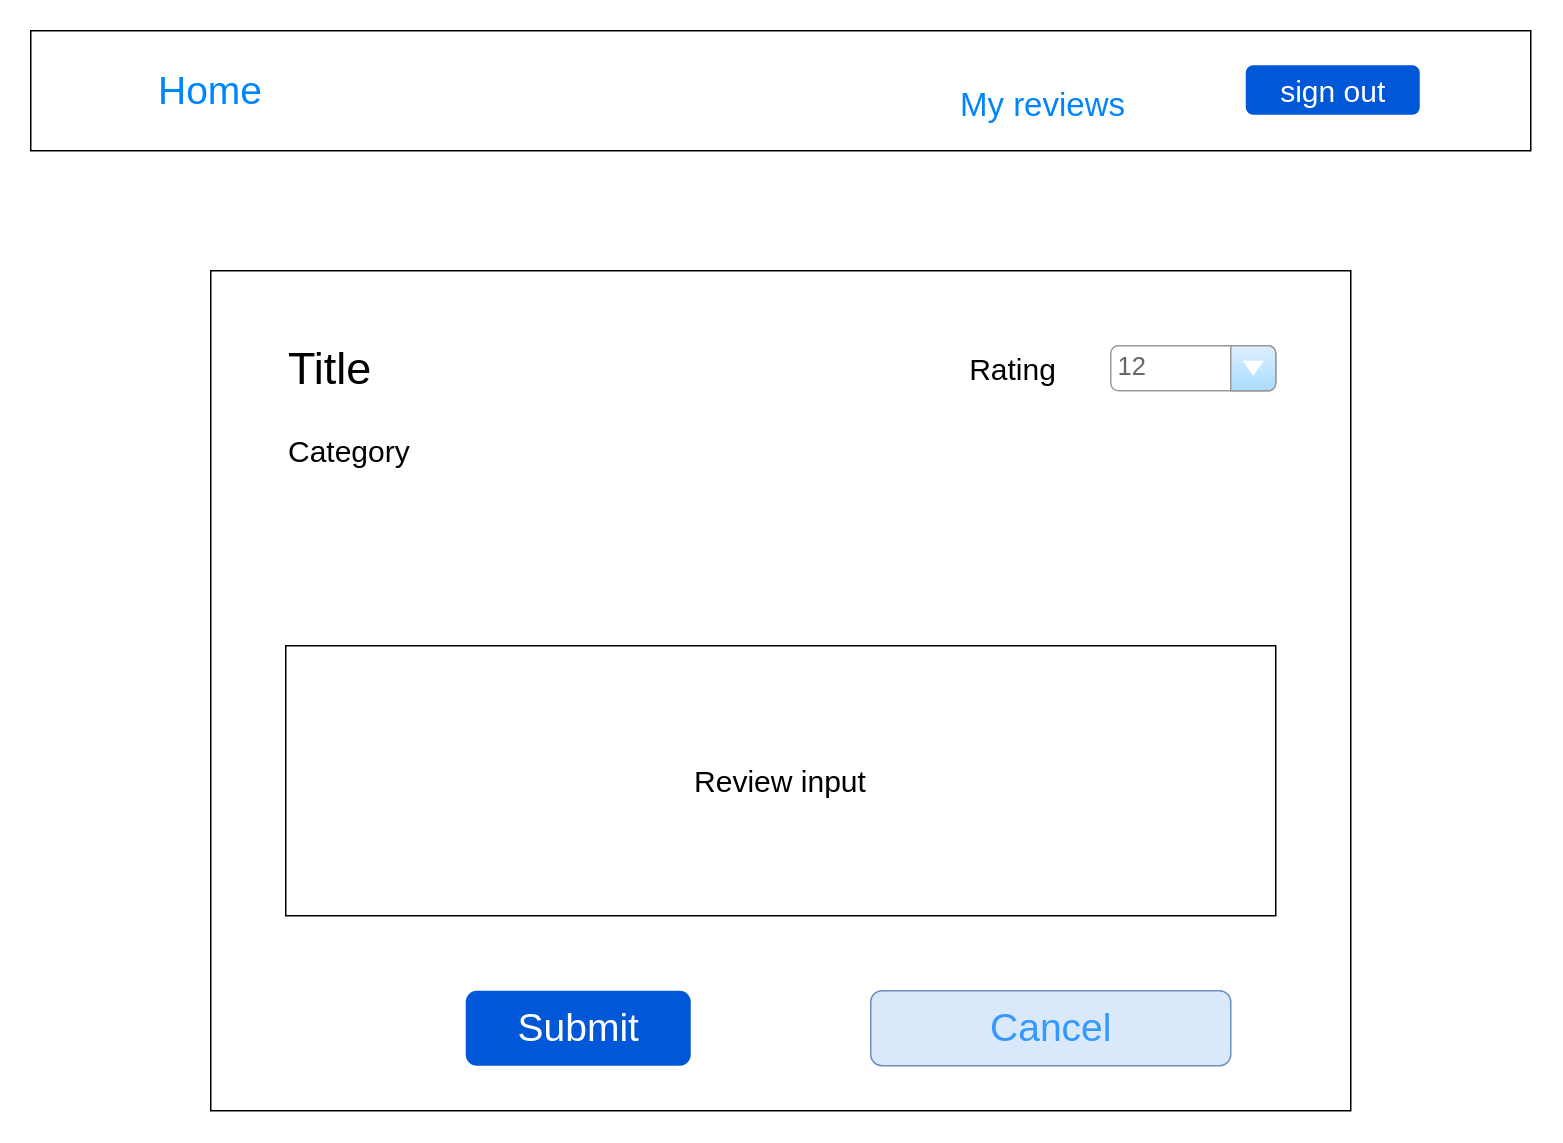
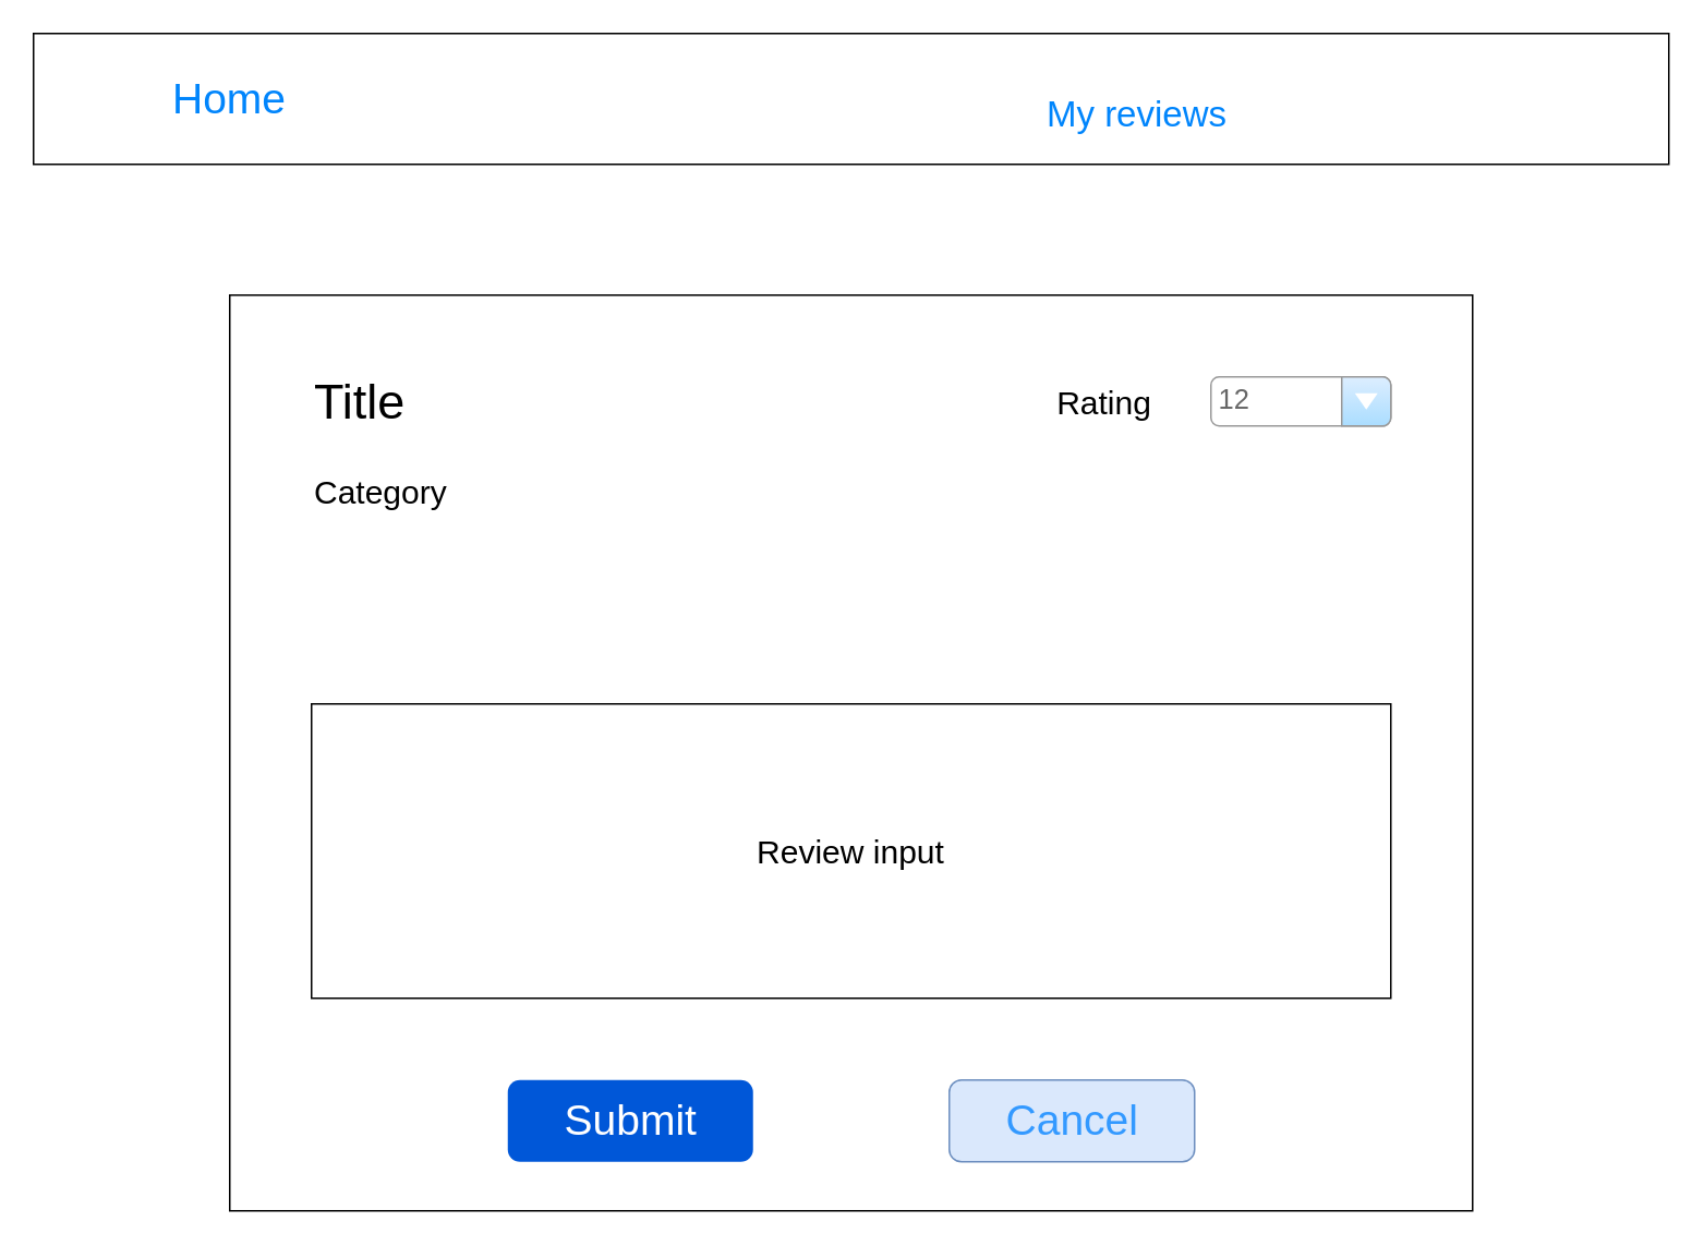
  <mxCell id="0" />
  <mxCell id="1" parent="0" />
  <mxCell id="2" value="" style="rounded=0;whiteSpace=wrap;html=1;" vertex="1" parent="1"><mxGeometry x="20" y="20" width="1000" height="80" as="geometry" /></mxCell>
  <mxCell id="3" value="&lt;font style=&quot;font-size: 26px&quot;&gt;Home&lt;/font&gt;" style="html=1;shadow=0;dashed=0;shape=mxgraph.bootstrap.rrect;rSize=5;strokeColor=none;strokeWidth=1;fillColor=none;fontColor=#0085FC;whiteSpace=wrap;align=center;verticalAlign=middle;spacingLeft=0;fontStyle=0;fontSize=16;spacing=5;" vertex="1" parent="1"><mxGeometry x="60" y="40" width="160" height="40" as="geometry" /></mxCell>
  <mxCell id="4" value="&lt;font style=&quot;font-size: 22px&quot;&gt;My reviews&lt;/font&gt;" style="html=1;shadow=0;dashed=0;shape=mxgraph.bootstrap.rrect;rSize=5;strokeColor=none;strokeWidth=1;fillColor=none;fontColor=#0085FC;whiteSpace=wrap;align=center;verticalAlign=middle;spacingLeft=0;fontStyle=0;fontSize=16;spacing=5;" vertex="1" parent="1"><mxGeometry x="620" y="50" width="150" height="40" as="geometry" /></mxCell>
- <mxCell id="5" value="&lt;font style=&quot;font-size: 20px&quot;&gt;sign out&lt;/font&gt;" style="rounded=1;fillColor=#0057D8;strokeColor=none;html=1;fontColor=#ffffff;align=center;verticalAlign=middle;fontStyle=0;fontSize=12" vertex="1" parent="1"><mxGeometry x="830" y="43" width="116" height="33" as="geometry" /></mxCell>
  <mxCell id="6" value="" style="rounded=0;whiteSpace=wrap;html=1;" vertex="1" parent="1"><mxGeometry x="140" y="180" width="760" height="560" as="geometry" /></mxCell>
  <mxCell id="7" value="&lt;font style=&quot;font-size: 30px&quot;&gt;Title&lt;/font&gt;" style="text;html=1;strokeColor=none;fillColor=none;align=left;verticalAlign=middle;whiteSpace=wrap;rounded=0;" vertex="1" parent="1"><mxGeometry x="190" y="220" width="270" height="50" as="geometry" /></mxCell>
  <mxCell id="8" value="&lt;span style=&quot;font-size: 20px&quot;&gt;Category&lt;/span&gt;" style="text;html=1;strokeColor=none;fillColor=none;align=left;verticalAlign=middle;whiteSpace=wrap;rounded=0;" vertex="1" parent="1"><mxGeometry x="190" y="290" width="140" height="20" as="geometry" /></mxCell>
  <mxCell id="9" value="&lt;span style=&quot;font-size: 20px&quot;&gt;Rating&lt;/span&gt;" style="text;html=1;strokeColor=none;fillColor=none;align=center;verticalAlign=middle;whiteSpace=wrap;rounded=0;" vertex="1" parent="1"><mxGeometry x="620" y="235" width="110" height="20" as="geometry" /></mxCell>
  <mxCell id="10" value="&lt;span style=&quot;font-size: 20px&quot;&gt;Review input&lt;/span&gt;" style="text;html=1;fillColor=none;align=center;verticalAlign=middle;whiteSpace=wrap;rounded=0;strokeColor=#000000;" vertex="1" parent="1"><mxGeometry x="190" y="430" width="660" height="180" as="geometry" /></mxCell>
  <mxCell id="11" value="&lt;font style=&quot;font-size: 26px&quot;&gt;Submit&lt;/font&gt;" style="rounded=1;fillColor=#0057D8;strokeColor=none;html=1;fontColor=#ffffff;align=center;verticalAlign=middle;fontStyle=0;fontSize=12" vertex="1" parent="1"><mxGeometry x="310" y="660" width="150" height="50" as="geometry" /></mxCell>
  <mxCell id="12" value="12" style="strokeWidth=1;shadow=0;dashed=0;align=center;html=1;shape=mxgraph.mockup.forms.comboBox;strokeColor=#999999;fillColor=#ddeeff;align=left;fillColor2=#aaddff;mainText=;fontColor=#666666;fontSize=17;spacingLeft=3;" vertex="1" parent="1"><mxGeometry x="740" y="230" width="110" height="30" as="geometry" /></mxCell>
- <mxCell id="13" value="&lt;font style=&quot;font-size: 26px&quot; color=&quot;#3399ff&quot;&gt;Cancel&lt;/font&gt;" style="rounded=1;html=1;align=center;verticalAlign=middle;fontStyle=0;fontSize=12;fillColor=#dae8fc;strokeColor=#6c8ebf;" vertex="1" parent="1"><mxGeometry x="580" y="660" width="240" height="50" as="geometry" /></mxCell>
+ <mxCell id="13" value="&lt;font style=&quot;font-size: 26px&quot; color=&quot;#3399ff&quot;&gt;Cancel&lt;/font&gt;" style="rounded=1;html=1;align=center;verticalAlign=middle;fontStyle=0;fontSize=12;fillColor=#dae8fc;strokeColor=#6c8ebf;" vertex="1" parent="1"><mxGeometry x="580" y="660" width="150" height="50" as="geometry" /></mxCell>
